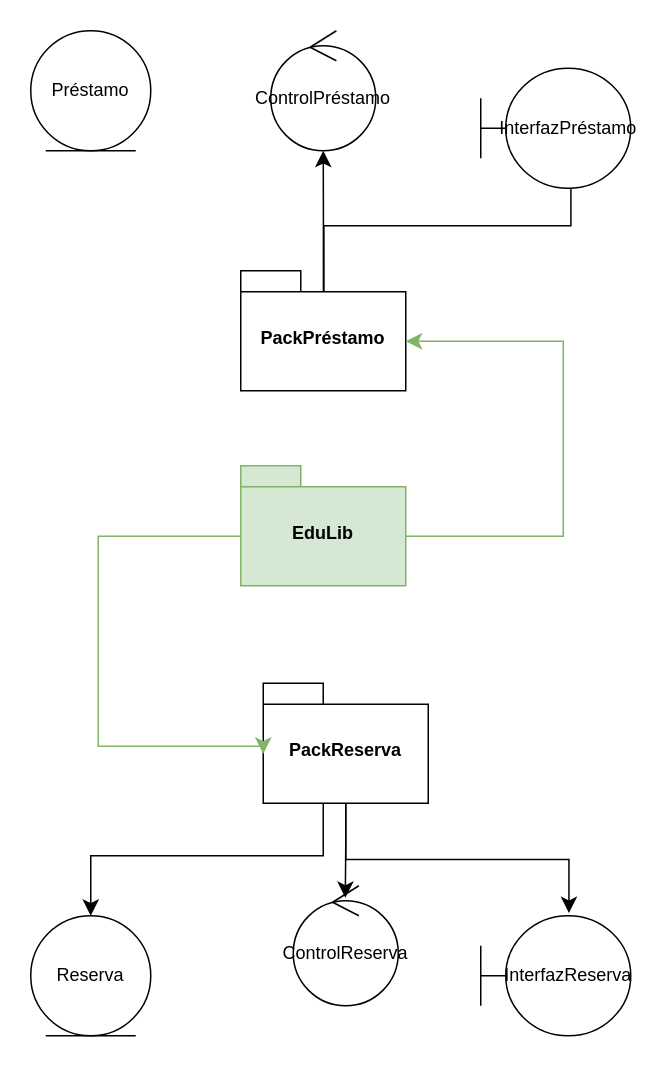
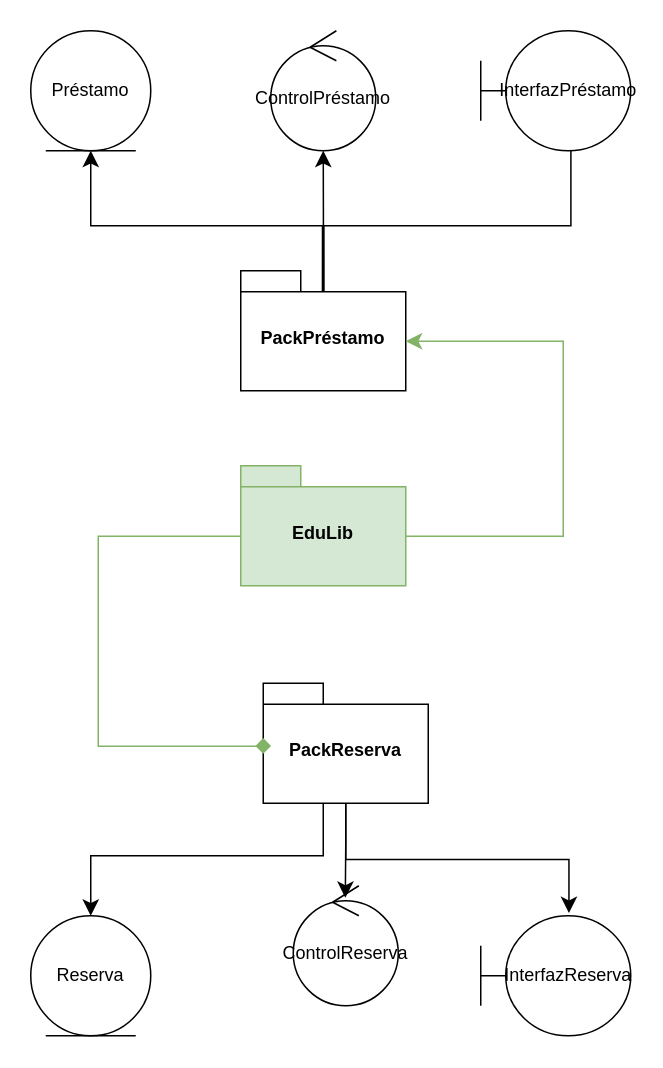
  <mxCell id="0" style=";html=1;" />
  <mxCell id="1" style=";html=1;" parent="0" />
  <mxCell id="2" style="edgeStyle=orthogonalEdgeStyle;rounded=0;orthogonalLoop=1;jettySize=auto;html=1;exitX=0.5;exitY=1;exitDx=0;exitDy=0;exitPerimeter=0;entryX=0.5;entryY=0;entryDx=0;entryDy=0;fontSize=12;startSize=8;endSize=8;" parent="1" source="3" target="4" edge="1"><mxGeometry relative="1" as="geometry"><Array as="points"><mxPoint x="215" y="570" /><mxPoint x="60" y="570" /></Array></mxGeometry></mxCell>
  <mxCell id="3" value="PackReserva" style="shape=folder;fontStyle=1;spacingTop=10;tabWidth=40;tabHeight=14;tabPosition=left;html=1;whiteSpace=wrap;" parent="1" vertex="1"><mxGeometry x="175" y="455" width="110" height="80" as="geometry" /></mxCell>
  <mxCell id="4" value="Reserva" style="ellipse;shape=umlEntity;whiteSpace=wrap;html=1;" parent="1" vertex="1"><mxGeometry x="20" y="610" width="80" height="80" as="geometry" /></mxCell>
  <mxCell id="5" value="InterfazReserva" style="shape=umlBoundary;whiteSpace=wrap;html=1;" parent="1" vertex="1"><mxGeometry x="320" y="610" width="100" height="80" as="geometry" /></mxCell>
  <mxCell id="6" value="ControlReserva" style="ellipse;shape=umlControl;whiteSpace=wrap;html=1;" parent="1" vertex="1"><mxGeometry x="195" y="590" width="70" height="80" as="geometry" /></mxCell>
  <mxCell id="7" style="rounded=0;orthogonalLoop=1;jettySize=auto;html=1;exitX=0.5;exitY=1;exitDx=0;exitDy=0;exitPerimeter=0;entryX=0.496;entryY=0.101;entryDx=0;entryDy=0;entryPerimeter=0;fontSize=12;startSize=8;endSize=8;edgeStyle=orthogonalEdgeStyle;" parent="1" source="3" target="6" edge="1"><mxGeometry relative="1" as="geometry" /></mxCell>
  <mxCell id="8" value="EduLib" style="shape=folder;fontStyle=1;spacingTop=10;tabWidth=40;tabHeight=14;tabPosition=left;html=1;whiteSpace=wrap;fillColor=#d5e8d4;strokeColor=#82b366;" parent="1" vertex="1"><mxGeometry x="160" y="310" width="110" height="80" as="geometry" /></mxCell>
  <mxCell id="9" style="edgeStyle=orthogonalEdgeStyle;rounded=0;orthogonalLoop=1;jettySize=auto;html=1;exitX=0.5;exitY=1;exitDx=0;exitDy=0;exitPerimeter=0;entryX=0.588;entryY=-0.022;entryDx=0;entryDy=0;entryPerimeter=0;fontSize=12;startSize=8;endSize=8;" edge="1" parent="1" source="3" target="5"><mxGeometry relative="1" as="geometry" /></mxCell>
+ <mxCell id="10" style="edgeStyle=orthogonalEdgeStyle;rounded=0;orthogonalLoop=1;jettySize=auto;html=1;exitX=0.495;exitY=0.181;exitDx=0;exitDy=0;exitPerimeter=0;entryX=0.5;entryY=1;entryDx=0;entryDy=0;fontSize=12;startSize=8;endSize=8;" edge="1" source="11" target="12" parent="1"><mxGeometry relative="1" as="geometry"><Array as="points"><mxPoint x="215" y="150" /><mxPoint x="60" y="150" /></Array></mxGeometry></mxCell>
  <mxCell id="11" value="PackPréstamo" style="shape=folder;fontStyle=1;spacingTop=10;tabWidth=40;tabHeight=14;tabPosition=left;html=1;whiteSpace=wrap;" vertex="1" parent="1"><mxGeometry x="160" y="180" width="110" height="80" as="geometry" /></mxCell>
  <mxCell id="12" value="Préstamo" style="ellipse;shape=umlEntity;whiteSpace=wrap;html=1;" vertex="1" parent="1"><mxGeometry x="20" y="20" width="80" height="80" as="geometry" /></mxCell>
- <mxCell id="13" value="InterfazPréstamo" style="shape=umlBoundary;whiteSpace=wrap;html=1;" vertex="1" parent="1"><mxGeometry x="320" y="45" width="100" height="80" as="geometry" /></mxCell>
+ <mxCell id="13" value="InterfazPréstamo" style="shape=umlBoundary;whiteSpace=wrap;html=1;" vertex="1" parent="1"><mxGeometry x="320" y="20" width="100" height="80" as="geometry" /></mxCell>
  <mxCell id="14" value="ControlPréstamo" style="ellipse;shape=umlControl;whiteSpace=wrap;html=1;" vertex="1" parent="1"><mxGeometry x="180" y="20" width="70" height="80" as="geometry" /></mxCell>
  <mxCell id="15" style="rounded=0;orthogonalLoop=1;jettySize=auto;html=1;exitX=0.501;exitY=0.177;exitDx=0;exitDy=0;exitPerimeter=0;fontSize=12;startSize=8;endSize=8;edgeStyle=orthogonalEdgeStyle;" edge="1" source="11" parent="1"><mxGeometry relative="1" as="geometry"><mxPoint x="215" y="100" as="targetPoint" /></mxGeometry></mxCell>
  <mxCell id="16" style="edgeStyle=orthogonalEdgeStyle;rounded=0;orthogonalLoop=1;jettySize=auto;html=1;exitX=0.504;exitY=0.177;exitDx=0;exitDy=0;exitPerimeter=0;fontSize=12;startSize=8;endSize=8;entryX=0.601;entryY=1.003;entryDx=0;entryDy=0;entryPerimeter=0;endArrow=none;" edge="1" source="11" target="13" parent="1"><mxGeometry relative="1" as="geometry"><mxPoint x="379" y="110" as="targetPoint" /><Array as="points"><mxPoint x="215" y="150" /><mxPoint x="380" y="150" /></Array></mxGeometry></mxCell>
- <mxCell id="17" style="edgeStyle=orthogonalEdgeStyle;rounded=0;orthogonalLoop=1;jettySize=auto;html=1;exitX=0;exitY=0;exitDx=0;exitDy=47;exitPerimeter=0;entryX=0;entryY=0;entryDx=0;entryDy=47;entryPerimeter=0;fontSize=12;startSize=8;endSize=8;fillColor=#d5e8d4;strokeColor=#82b366;" edge="1" parent="1" source="8" target="3"><mxGeometry relative="1" as="geometry"><Array as="points"><mxPoint x="65" y="357" /><mxPoint x="65" y="497" /></Array></mxGeometry></mxCell>
+ <mxCell id="17" style="edgeStyle=orthogonalEdgeStyle;rounded=0;orthogonalLoop=1;jettySize=auto;html=1;exitX=0;exitY=0;exitDx=0;exitDy=47;exitPerimeter=0;entryX=0;entryY=0;entryDx=0;entryDy=47;entryPerimeter=0;fontSize=12;startSize=8;endSize=8;fillColor=#d5e8d4;strokeColor=#82b366;endArrow=diamond;" edge="1" parent="1" source="8" target="3"><mxGeometry relative="1" as="geometry"><Array as="points"><mxPoint x="65" y="357" /><mxPoint x="65" y="497" /></Array></mxGeometry></mxCell>
  <mxCell id="18" style="edgeStyle=orthogonalEdgeStyle;rounded=0;orthogonalLoop=1;jettySize=auto;html=1;exitX=0;exitY=0;exitDx=110;exitDy=47;exitPerimeter=0;entryX=0;entryY=0;entryDx=110;entryDy=47;entryPerimeter=0;fontSize=12;startSize=8;endSize=8;fillColor=#d5e8d4;strokeColor=#82b366;" edge="1" parent="1" source="8" target="11"><mxGeometry relative="1" as="geometry"><Array as="points"><mxPoint x="375" y="357" /><mxPoint x="375" y="227" /></Array></mxGeometry></mxCell>
